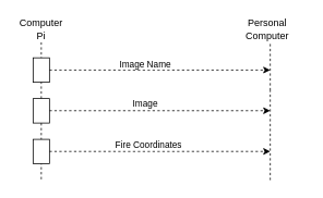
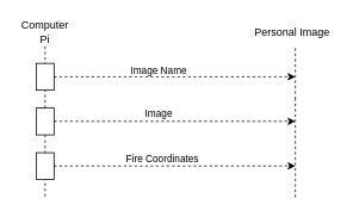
  <mxCell id="0" />
  <mxCell id="1" parent="0" />
  <mxCell id="2" value="" style="endArrow=none;dashed=1;html=1;rounded=0;startArrow=none;" parent="1" source="8" edge="1"><mxGeometry width="50" height="50" relative="1" as="geometry"><mxPoint x="50" y="350" as="sourcePoint" /><mxPoint x="50" y="50" as="targetPoint" /></mxGeometry></mxCell>
  <mxCell id="3" value="" style="endArrow=none;dashed=1;html=1;rounded=0;startArrow=none;" parent="1" edge="1"><mxGeometry width="50" height="50" relative="1" as="geometry"><mxPoint x="330" y="110" as="sourcePoint" /><mxPoint x="330" y="50" as="targetPoint" /></mxGeometry></mxCell>
  <mxCell id="4" value="" style="rounded=0;whiteSpace=wrap;html=1;" parent="1" vertex="1"><mxGeometry x="40" y="70" width="20" height="30" as="geometry" /></mxCell>
  <mxCell id="5" value="" style="endArrow=classic;html=1;rounded=0;exitX=1;exitY=0.5;exitDx=0;exitDy=0;dashed=1;" parent="1" source="4" edge="1"><mxGeometry width="50" height="50" relative="1" as="geometry"><mxPoint x="240" y="220" as="sourcePoint" /><mxPoint x="330" y="85" as="targetPoint" /></mxGeometry></mxCell>
  <mxCell id="6" value="Image Name" style="edgeLabel;html=1;align=center;verticalAlign=middle;resizable=0;points=[];" parent="5" vertex="1" connectable="0"><mxGeometry x="-0.14" y="1" relative="1" as="geometry"><mxPoint y="-7" as="offset" /></mxGeometry></mxCell>
  <mxCell id="7" value="" style="endArrow=none;dashed=1;html=1;rounded=0;" parent="1" edge="1"><mxGeometry width="50" height="50" relative="1" as="geometry"><mxPoint x="330" y="220" as="sourcePoint" /><mxPoint x="330" y="110" as="targetPoint" /></mxGeometry></mxCell>
  <mxCell id="8" value="" style="rounded=0;whiteSpace=wrap;html=1;" parent="1" vertex="1"><mxGeometry x="40" y="120" width="20" height="30" as="geometry" /></mxCell>
  <mxCell id="9" value="" style="endArrow=none;dashed=1;html=1;rounded=0;" parent="1" edge="1"><mxGeometry width="50" height="50" relative="1" as="geometry"><mxPoint x="50" y="150" as="sourcePoint" /><mxPoint x="50" y="220" as="targetPoint" /><Array as="points" /></mxGeometry></mxCell>
  <mxCell id="10" value="" style="endArrow=classic;html=1;rounded=0;exitX=1;exitY=0.5;exitDx=0;exitDy=0;dashed=1;" parent="1" edge="1"><mxGeometry width="50" height="50" relative="1" as="geometry"><mxPoint x="60" y="134.86" as="sourcePoint" /><mxPoint x="330" y="134.86" as="targetPoint" /></mxGeometry></mxCell>
  <mxCell id="11" value="Image" style="edgeLabel;html=1;align=center;verticalAlign=middle;resizable=0;points=[];" parent="10" vertex="1" connectable="0"><mxGeometry x="-0.14" y="1" relative="1" as="geometry"><mxPoint y="-7" as="offset" /></mxGeometry></mxCell>
  <mxCell id="12" value="Computer Pi" style="text;html=1;strokeColor=none;fillColor=none;align=center;verticalAlign=middle;whiteSpace=wrap;rounded=0;" parent="1" vertex="1"><mxGeometry x="20" y="20" width="60" height="30" as="geometry" /></mxCell>
- <mxCell id="13" value="Personal Computer" style="text;html=1;strokeColor=none;fillColor=none;align=center;verticalAlign=middle;whiteSpace=wrap;rounded=0;" parent="1" vertex="1"><mxGeometry x="280" y="20" width="93" height="30" as="geometry" /></mxCell>
+ <mxCell id="13" value="Personal Image" style="text;html=1;strokeColor=none;fillColor=none;align=center;verticalAlign=middle;whiteSpace=wrap;rounded=0;" parent="1" vertex="1"><mxGeometry x="280" y="20" width="93" height="30" as="geometry" /></mxCell>
  <mxCell id="14" value="" style="rounded=0;whiteSpace=wrap;html=1;" vertex="1" parent="1"><mxGeometry x="40" y="170" width="20" height="30" as="geometry" /></mxCell>
  <mxCell id="15" value="" style="endArrow=classic;html=1;rounded=0;exitX=1;exitY=0.5;exitDx=0;exitDy=0;dashed=1;" edge="1" parent="1"><mxGeometry width="50" height="50" relative="1" as="geometry"><mxPoint x="60" y="184.83" as="sourcePoint" /><mxPoint x="330" y="184.83" as="targetPoint" /></mxGeometry></mxCell>
  <mxCell id="16" value="Fire Coordinates" style="edgeLabel;html=1;align=center;verticalAlign=middle;resizable=0;points=[];" vertex="1" connectable="0" parent="15"><mxGeometry x="-0.14" y="1" relative="1" as="geometry"><mxPoint x="4" y="-7" as="offset" /></mxGeometry></mxCell>
